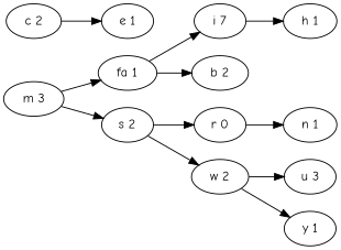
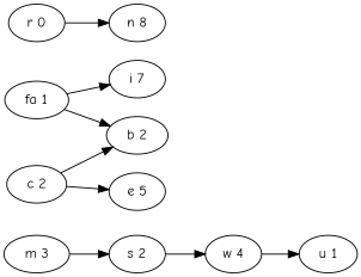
  digraph {
    fontname="Comic Neue"
    rankdir=LR
    node [fontname="Comic Neue"]
    edge [fontname="Comic Neue"]
    n1 [label=" m 3 "]
    n2 [label=" fa 1 "]
    n3 [label="s 2"]
    n4 [label="i 7"]
    n5 [label=" b 2 "]
    n6 [label="r 0"]
-   n7 [label=" w 2 "]
+   n7 [label="w 4"]
    n8 [label=" c 2 "]
-   n9 [label=" e 1 "]
-   n10 [label=" h 1 "]
-   n11 [label=" n 1 "]
-   n12 [label="u 3"]
-   n13 [label=" y 1 "]
-   n1 -> n2
+   n9 [label="e 5"]
+   n11 [label="n 8"]
+   n12 [label=" u 1 "]
    n1 -> n3
    n2 -> n4
    n2 -> n5
-   n3 -> n6
    n3 -> n7
-   n4 -> n10
    n6 -> n11
    n7 -> n12
-   n7 -> n13
+   n8 -> n5
    n8 -> n9
  }
